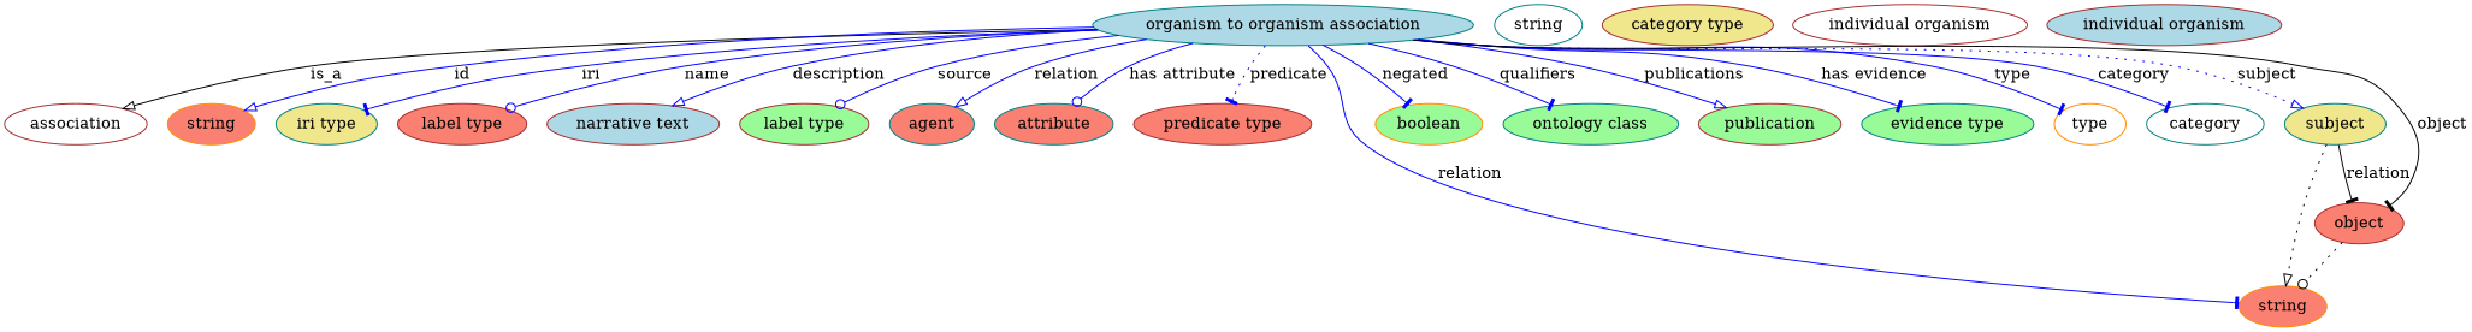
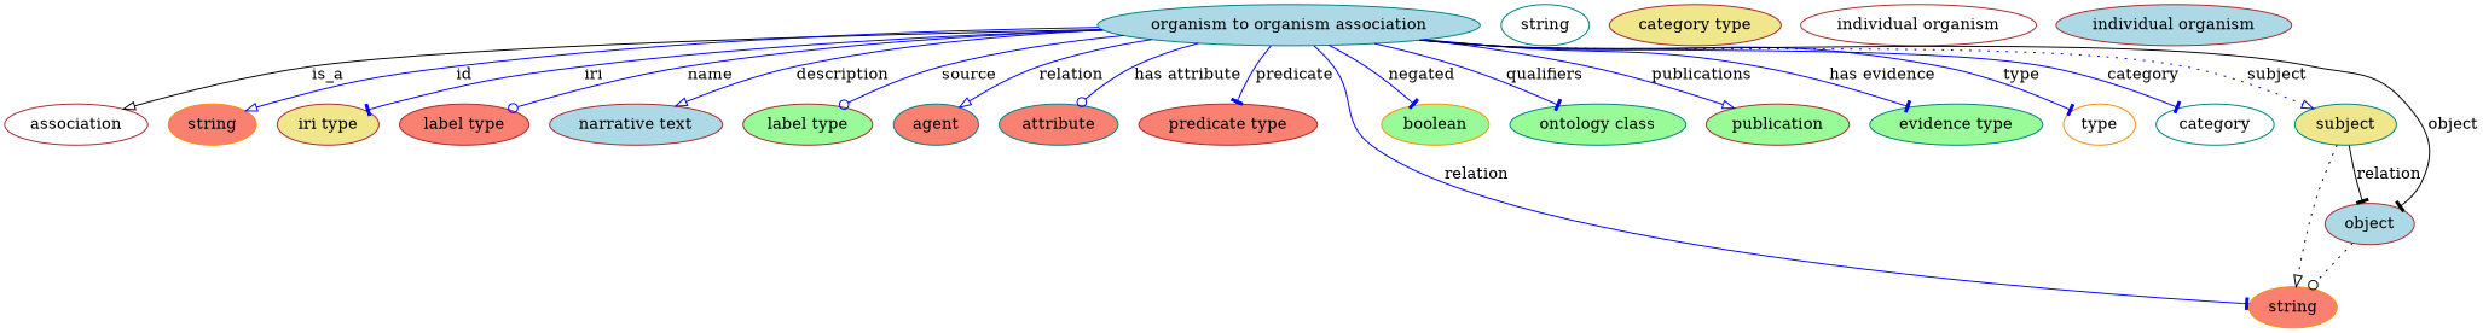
  digraph {
    node [color=brown fillcolor=salmon style=filled]
    edge [arrowhead=tee color=blue style=solid]
    n1 [color=teal fillcolor=lightblue height=0.5 label="organism to organism association" width=4.6399]
    association [fillcolor=white height=0.5 width=1.7332]
    n3 [color=darkorange height=0.5 label=string width=1.0652]
-   n4 [color=teal fillcolor=khaki height=0.5 label="iri type" width=1.2277]
+   n4 [fillcolor=khaki height=0.5 label="iri type" width=1.2277]
    n5 [height=0.5 label="label type" width=1.5707]
    n6 [fillcolor=lightblue height=0.5 label="narrative text" width=2.0943]
    n7 [fillcolor=palegreen height=0.5 label="label type" width=1.5707]
    n8 [color=teal height=0.5 label=agent width=1.0291]
    n9 [color=teal height=0.5 label=attribute width=1.4443]
    n10 [height=0.5 label="predicate type" width=2.1665]
    n11 [color=darkorange height=0.5 label=string width=1.0652]
    n12 [color=darkorange fillcolor=palegreen height=0.5 label=boolean width=1.2999]
    n13 [color=teal fillcolor=palegreen height=0.5 label="ontology class" width=2.1304]
    n14 [fillcolor=palegreen height=0.5 label=publication width=1.7332]
    n15 [color=teal fillcolor=palegreen height=0.5 label="evidence type" width=2.0943]
    type [color=darkorange fillcolor=white height=0.5 width=0.86659]
    category [color=teal fillcolor=white height=0.5 width=1.4263]
    subject [color=teal fillcolor=khaki height=0.5 width=1.2277]
-   object [height=0.5 width=1.0832]
+   object [fillcolor=lightblue height=0.5 width=1.0832]
    n20 [color=teal fillcolor=white height=0.5 label=string width=1.0652]
    n21 [fillcolor=khaki height=0.5 label="category type" width=2.0762]
    n22 [fillcolor=white height=0.5 label="individual organism" width=2.8525]
    n23 [fillcolor=lightblue height=0.5 label="individual organism" width=2.8525]
    n1 -> association [arrowhead=onormal label=is_a color="" style=""]
    n1 -> n3 [arrowhead=onormal label=id]
    n1 -> n4 [label=iri]
    n1 -> n5 [arrowhead=odot label=name]
    n1 -> n6 [arrowhead=onormal label=description]
    n1 -> n7 [arrowhead=odot label=source]
    n1 -> n8 [arrowhead=onormal label=relation]
    n1 -> n9 [arrowhead=odot label="has attribute"]
-   n1 -> n10 [label=predicate style=dotted]
+   n1 -> n10 [label=predicate]
    n1 -> n11 [label=relation]
    n1 -> n12 [label=negated]
    n1 -> n13 [label=qualifiers]
    n1 -> n14 [arrowhead=onormal label=publications]
    n1 -> n15 [label="has evidence"]
    n1 -> type [label=type]
    n1 -> category [label=category]
    n1 -> subject [arrowhead=onormal label=subject style=dotted]
    n1 -> object [color=black label=object]
    subject -> n11 [arrowhead=onormal style=dotted color=""]
    subject -> object [label=relation color="" style=""]
    object -> n11 [arrowhead=odot style=dotted color=""]
  }
